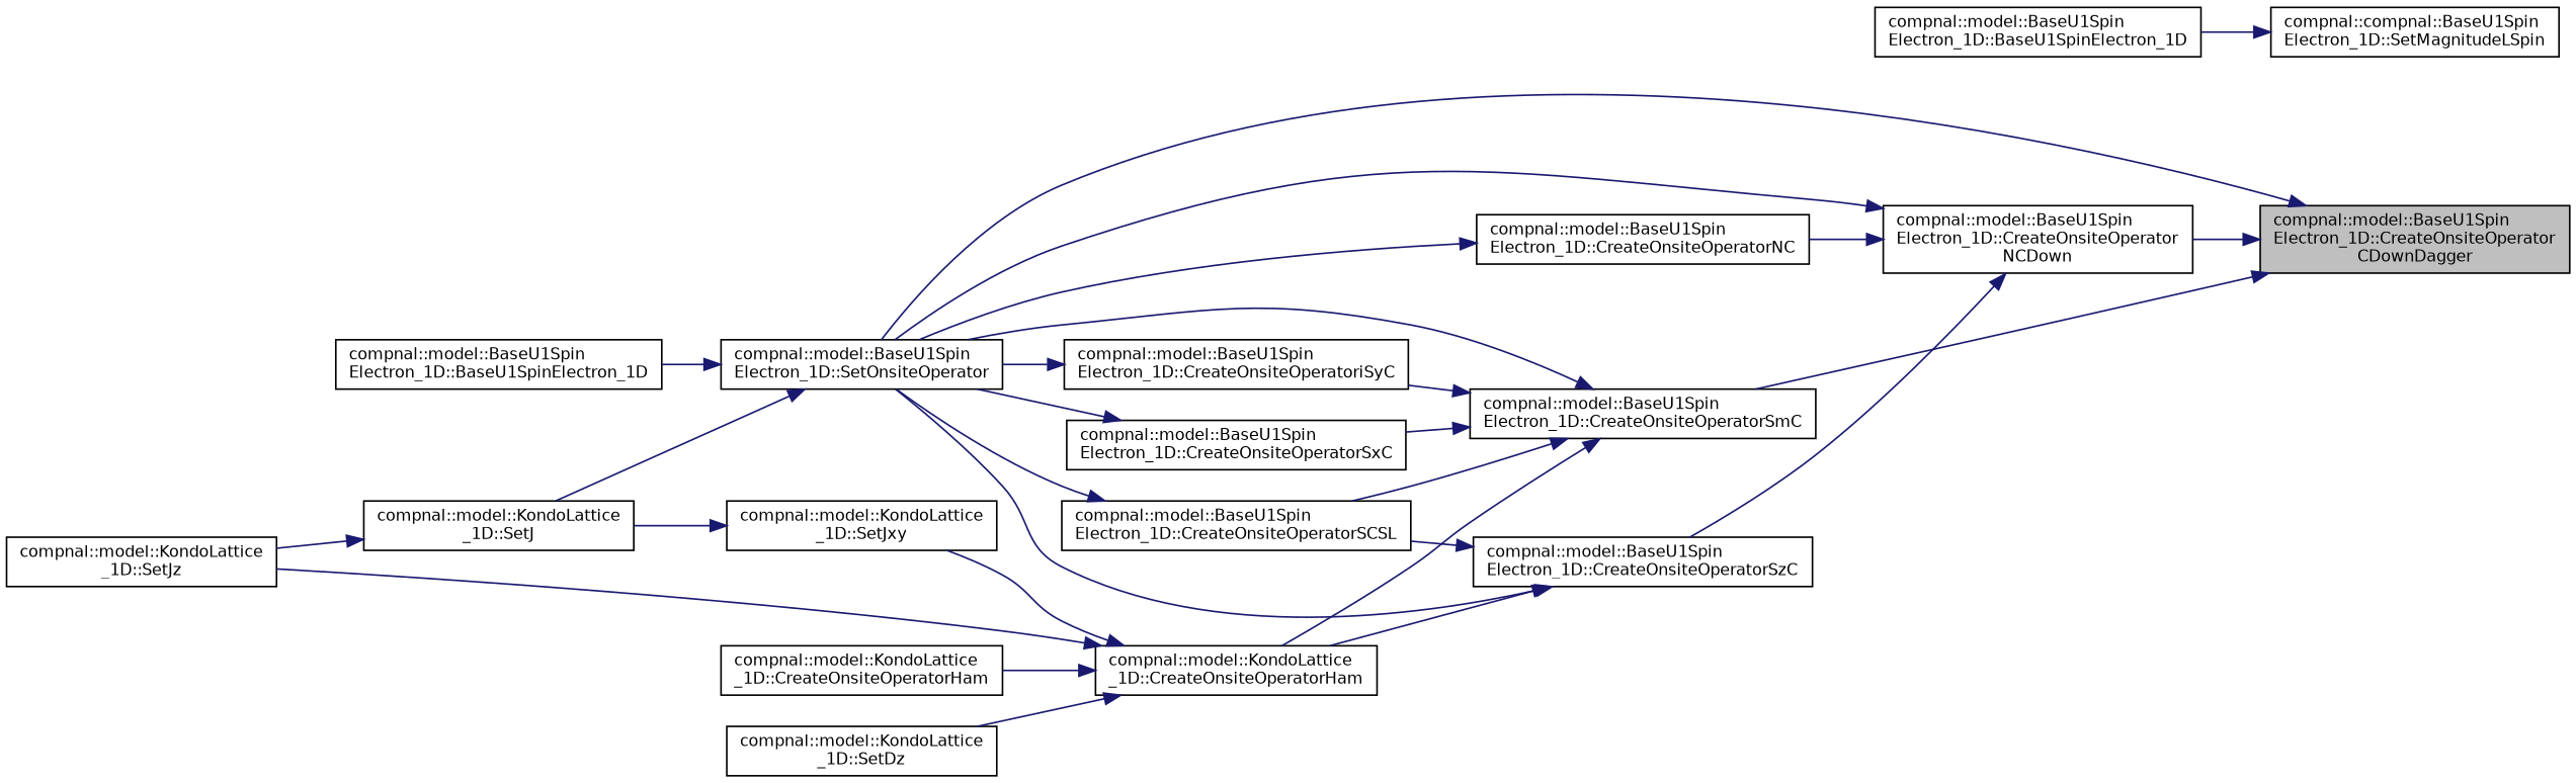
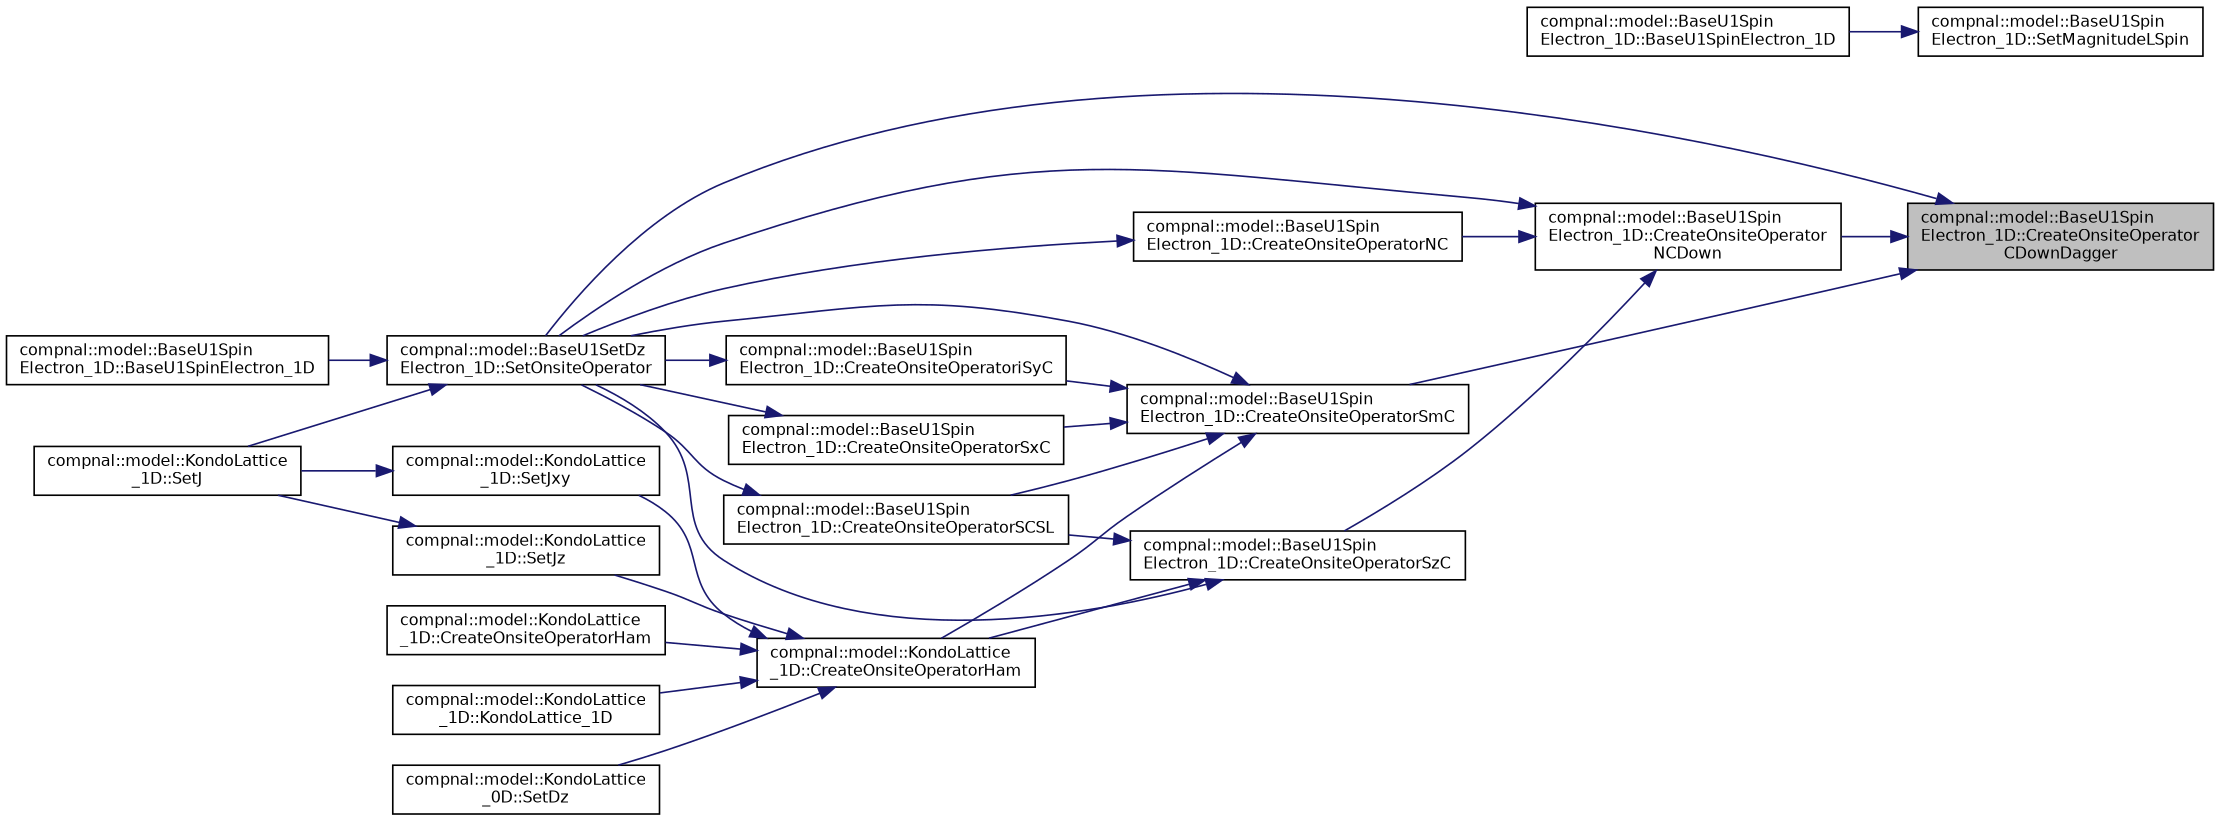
  digraph {
    rankdir=RL
    node [color=black fillcolor=white fontname=Helvetica fontsize=10 shape=record style=filled]
    edge [color=midnightblue dir=back fontname=Helvetica fontsize=10 labelfontname=Helvetica labelfontsize=10 style=solid]
    n1 [fillcolor=grey75 fontcolor=black height=0.2 label="compnal::model::BaseU1Spin\lElectron_1D::CreateOnsiteOperator\lCDownDagger" width=0.4]
    n2 [height=0.2 label="compnal::model::BaseU1Spin\lElectron_1D::CreateOnsiteOperator\lNCDown" width=0.4]
-   n3 [height=0.2 label="compnal::model::BaseU1Spin\lElectron_1D::SetOnsiteOperator" width=0.4]
+   n3 [height=0.2 label="compnal::model::BaseU1SetDz\lElectron_1D::SetOnsiteOperator" width=0.4]
    n4 [height=0.2 label="compnal::model::BaseU1Spin\lElectron_1D::CreateOnsiteOperatorSmC" width=0.4]
    n5 [height=0.2 label="compnal::model::BaseU1Spin\lElectron_1D::CreateOnsiteOperatorNC" width=0.4]
    n6 [height=0.2 label="compnal::model::BaseU1Spin\lElectron_1D::CreateOnsiteOperatorSzC" width=0.4]
    n7 [height=0.2 label="compnal::model::BaseU1Spin\lElectron_1D::BaseU1SpinElectron_1D" width=0.4]
    n8 [height=0.2 label="compnal::model::KondoLattice\l_1D::SetJ" width=0.4]
    n9 [height=0.2 label="compnal::model::KondoLattice\l_1D::CreateOnsiteOperatorHam" width=0.4]
    n10 [height=0.2 label="compnal::model::BaseU1Spin\lElectron_1D::CreateOnsiteOperatorSCSL" width=0.4]
    n11 [height=0.2 label="compnal::model::BaseU1Spin\lElectron_1D::CreateOnsiteOperatoriSyC" width=0.4]
    n12 [height=0.2 label="compnal::model::BaseU1Spin\lElectron_1D::CreateOnsiteOperatorSxC" width=0.4]
-   n13 [height=0.2 label="compnal::compnal::BaseU1Spin\lElectron_1D::SetMagnitudeLSpin" width=0.4]
+   n13 [height=0.2 label="compnal::model::BaseU1Spin\lElectron_1D::SetMagnitudeLSpin" width=0.4]
    n14 [height=0.2 label="compnal::model::BaseU1Spin\lElectron_1D::BaseU1SpinElectron_1D" width=0.4]
    n15 [height=0.2 label="compnal::model::KondoLattice\l_1D::CreateOnsiteOperatorHam" width=0.4]
-   n17 [height=0.2 label="compnal::model::KondoLattice\l_1D::SetDz" width=0.4]
+   n16 [height=0.2 label="compnal::model::KondoLattice\l_1D::KondoLattice_1D" width=0.4]
+   n17 [height=0.2 label="compnal::model::KondoLattice\l_0D::SetDz" width=0.4]
    n18 [height=0.2 label="compnal::model::KondoLattice\l_1D::SetJxy" width=0.4]
    n19 [height=0.2 label="compnal::model::KondoLattice\l_1D::SetJz" width=0.4]
    n1 -> n2
    n1 -> n3
    n1 -> n4
    n2 -> n3
    n2 -> n5
    n2 -> n6
    n3 -> n7
    n3 -> n8
    n4 -> n3
    n4 -> n9
    n4 -> n10
    n4 -> n11
    n4 -> n12
    n5 -> n3
    n6 -> n3
    n6 -> n9
    n6 -> n10
    n9 -> n15
+   n9 -> n16
    n9 -> n17
    n9 -> n18
    n9 -> n19
    n10 -> n3
    n11 -> n3
    n12 -> n3
    n13 -> n14
    n18 -> n8
-   n8 -> n19
+   n19 -> n8
  }
